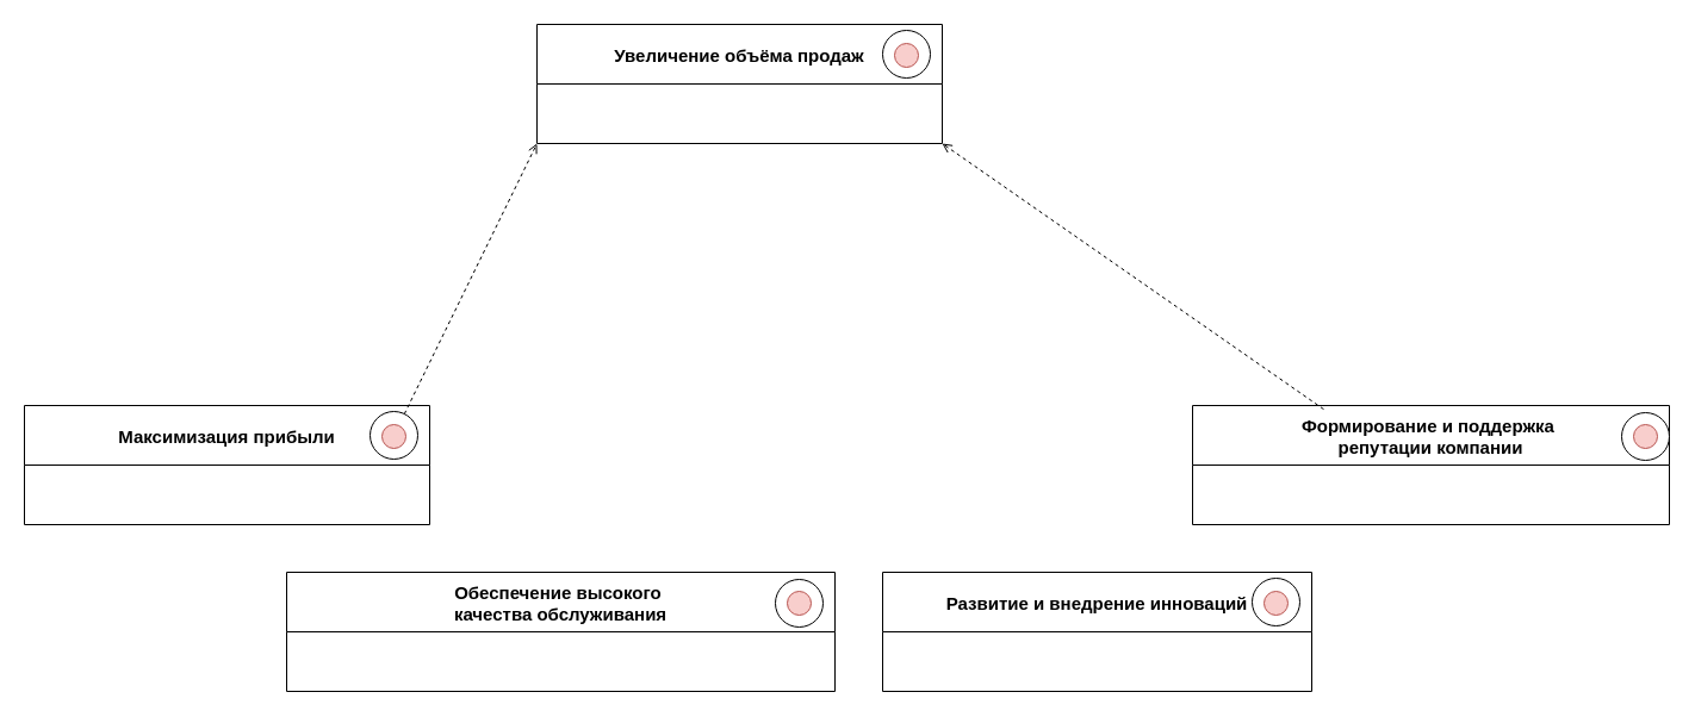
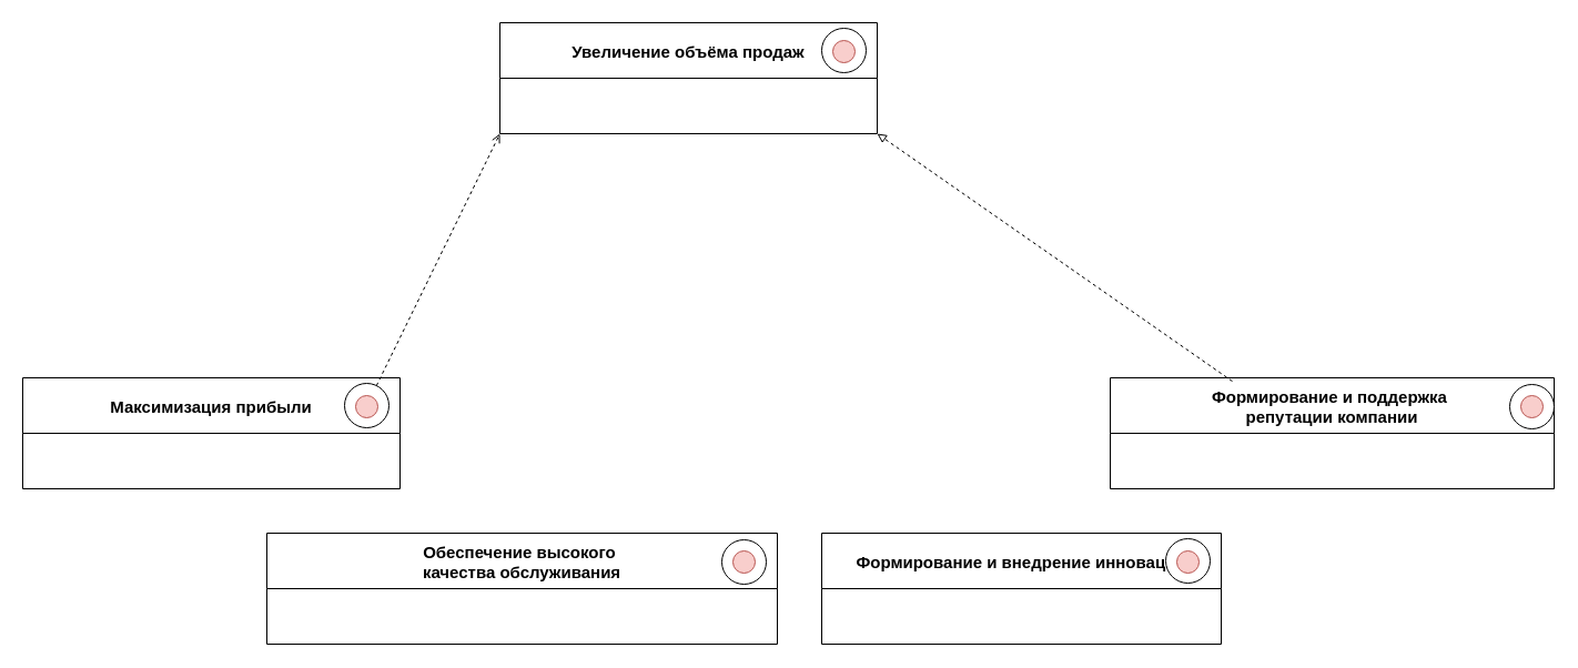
  <mxCell id="0" />
  <mxCell id="1" parent="0" />
  <mxCell id="2" value="Увеличение объёма продаж" style="swimlane;fontSize=15;startSize=50;" parent="1" vertex="1"><mxGeometry x="450" y="20" width="340" height="100" as="geometry" /></mxCell>
  <mxCell id="3" value="" style="ellipse;whiteSpace=wrap;html=1;aspect=fixed;" parent="2" vertex="1"><mxGeometry x="290" y="5" width="40" height="40" as="geometry" /></mxCell>
  <mxCell id="4" value="" style="ellipse;whiteSpace=wrap;html=1;aspect=fixed;fillColor=#f8cecc;strokeColor=#b85450;" parent="1" vertex="1"><mxGeometry x="750" y="36" width="20" height="20" as="geometry" /></mxCell>
  <mxCell id="5" value="Максимизация прибыли" style="swimlane;fontSize=15;startSize=50;" parent="1" vertex="1"><mxGeometry x="20" y="340" width="340" height="100" as="geometry" /></mxCell>
  <mxCell id="6" value="" style="ellipse;whiteSpace=wrap;html=1;aspect=fixed;" parent="5" vertex="1"><mxGeometry x="290" y="5" width="40" height="40" as="geometry" /></mxCell>
  <mxCell id="7" value="" style="ellipse;whiteSpace=wrap;html=1;aspect=fixed;fillColor=#f8cecc;strokeColor=#b85450;" parent="1" vertex="1"><mxGeometry x="320" y="356" width="20" height="20" as="geometry" /></mxCell>
  <mxCell id="8" value="Обеспечение высокого &#10;качества обслуживания" style="swimlane;fontSize=15;startSize=50;" parent="1" vertex="1"><mxGeometry x="240" y="480" width="460" height="100" as="geometry" /></mxCell>
  <mxCell id="9" value="" style="ellipse;whiteSpace=wrap;html=1;aspect=fixed;" parent="8" vertex="1"><mxGeometry x="410" y="6" width="40" height="40" as="geometry" /></mxCell>
  <mxCell id="10" value="" style="ellipse;whiteSpace=wrap;html=1;aspect=fixed;fillColor=#f8cecc;strokeColor=#b85450;" parent="8" vertex="1"><mxGeometry x="420" y="16" width="20" height="20" as="geometry" /></mxCell>
- <mxCell id="11" value="Развитие и внедрение инноваций" style="swimlane;fontSize=15;startSize=50;" parent="1" vertex="1"><mxGeometry x="740" y="480" width="360" height="100" as="geometry" /></mxCell>
+ <mxCell id="11" value="Формирование и внедрение инноваций" style="swimlane;fontSize=15;startSize=50;" parent="1" vertex="1"><mxGeometry x="740" y="480" width="360" height="100" as="geometry" /></mxCell>
  <mxCell id="12" value="" style="ellipse;whiteSpace=wrap;html=1;aspect=fixed;" parent="11" vertex="1"><mxGeometry x="310" y="5" width="40" height="40" as="geometry" /></mxCell>
  <mxCell id="13" value="" style="ellipse;whiteSpace=wrap;html=1;aspect=fixed;fillColor=#f8cecc;strokeColor=#b85450;" parent="11" vertex="1"><mxGeometry x="320" y="16" width="20" height="20" as="geometry" /></mxCell>
  <mxCell id="14" value="Формирование и поддержка &#10;репутации компании" style="swimlane;fontSize=15;startSize=50;" parent="1" vertex="1"><mxGeometry x="1000" y="340" width="400" height="100" as="geometry" /></mxCell>
  <mxCell id="15" value="" style="ellipse;whiteSpace=wrap;html=1;aspect=fixed;" parent="14" vertex="1"><mxGeometry x="360" y="6" width="40" height="40" as="geometry" /></mxCell>
  <mxCell id="16" value="" style="ellipse;whiteSpace=wrap;html=1;aspect=fixed;fillColor=#f8cecc;strokeColor=#b85450;" parent="14" vertex="1"><mxGeometry x="370" y="16" width="20" height="20" as="geometry" /></mxCell>
  <mxCell id="17" style="rounded=0;orthogonalLoop=1;jettySize=auto;html=1;entryX=0;entryY=1;entryDx=0;entryDy=0;dashed=1;endArrow=open;endFill=0;" parent="1" source="6" target="2" edge="1"><mxGeometry relative="1" as="geometry" /></mxCell>
- <mxCell id="18" style="rounded=0;orthogonalLoop=1;jettySize=auto;html=1;entryX=1;entryY=1;entryDx=0;entryDy=0;dashed=1;exitX=0.275;exitY=0.031;exitDx=0;exitDy=0;exitPerimeter=0;endArrow=open;endFill=0;" parent="1" source="14" target="2" edge="1"><mxGeometry relative="1" as="geometry"><mxPoint x="750" y="490" as="sourcePoint" /><mxPoint x="715" y="130" as="targetPoint" /></mxGeometry></mxCell>
+ <mxCell id="18" style="rounded=0;orthogonalLoop=1;jettySize=auto;html=1;entryX=1;entryY=1;entryDx=0;entryDy=0;dashed=1;exitX=0.275;exitY=0.031;exitDx=0;exitDy=0;exitPerimeter=0;endArrow=block;endFill=0;" parent="1" source="14" target="2" edge="1"><mxGeometry relative="1" as="geometry"><mxPoint x="750" y="490" as="sourcePoint" /><mxPoint x="715" y="130" as="targetPoint" /></mxGeometry></mxCell>
